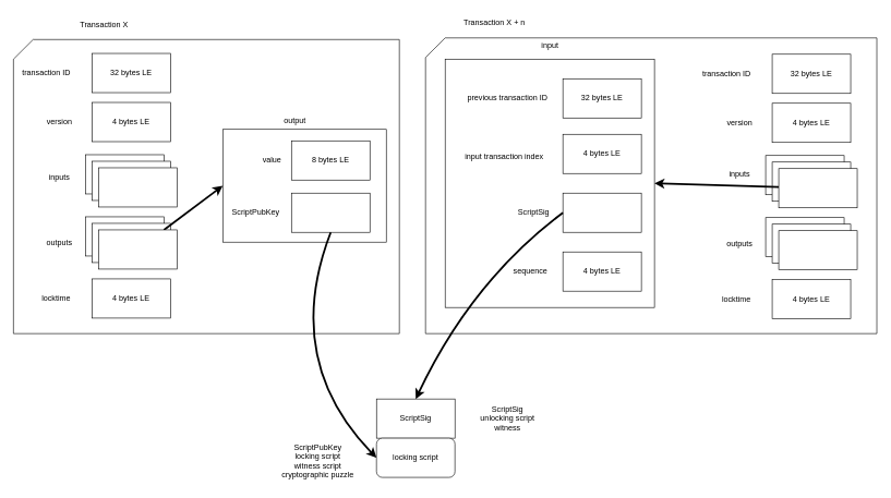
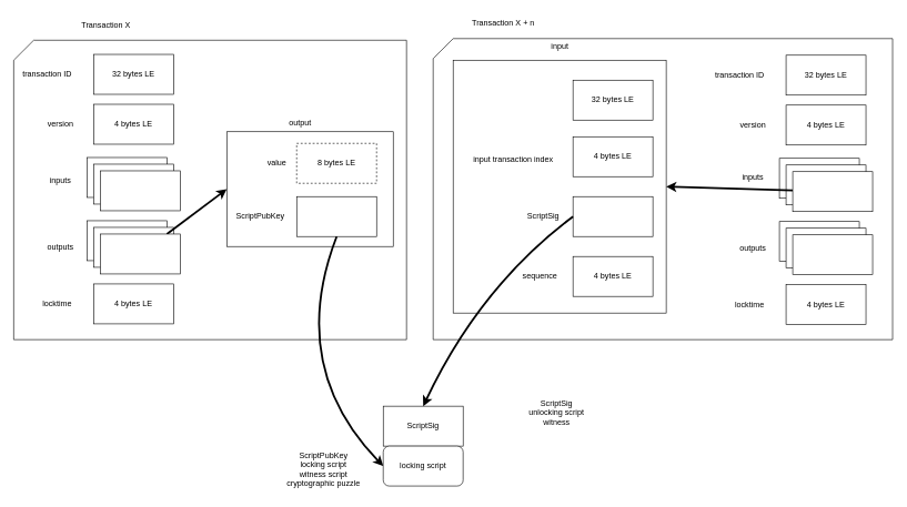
  <mxCell id="0" />
  <mxCell id="1" parent="0" />
  <mxCell id="2" value="" style="shape=card;whiteSpace=wrap;html=1;" vertex="1" parent="1"><mxGeometry x="20" y="60" width="590" height="450" as="geometry" /></mxCell>
  <mxCell id="3" value="" style="shape=card;whiteSpace=wrap;html=1;" vertex="1" parent="1"><mxGeometry x="650" y="57.5" width="690" height="452.5" as="geometry" /></mxCell>
  <mxCell id="4" value="" style="rounded=0;whiteSpace=wrap;html=1;" vertex="1" parent="1"><mxGeometry x="340" y="197.5" width="250" height="172.5" as="geometry" /></mxCell>
  <mxCell id="5" value="" style="rounded=0;whiteSpace=wrap;html=1;" vertex="1" parent="1"><mxGeometry x="680" y="90" width="320" height="380" as="geometry" /></mxCell>
  <mxCell id="6" value="32 bytes LE" style="rounded=0;whiteSpace=wrap;html=1;" vertex="1" parent="1"><mxGeometry x="860" y="120" width="120" height="60" as="geometry" /></mxCell>
- <mxCell id="7" value="previous transaction ID" style="text;html=1;align=center;verticalAlign=middle;resizable=0;points=[];autosize=1;strokeColor=none;fillColor=none;" vertex="1" parent="1"><mxGeometry x="700" y="135" width="150" height="30" as="geometry" /></mxCell>
  <mxCell id="8" value="4 bytes LE" style="rounded=0;whiteSpace=wrap;html=1;" vertex="1" parent="1"><mxGeometry x="860" y="205" width="120" height="60" as="geometry" /></mxCell>
  <mxCell id="9" value="input transaction index" style="text;html=1;align=center;verticalAlign=middle;resizable=0;points=[];autosize=1;strokeColor=none;fillColor=none;" vertex="1" parent="1"><mxGeometry x="690" y="225" width="160" height="30" as="geometry" /></mxCell>
  <mxCell id="10" value="" style="rounded=0;whiteSpace=wrap;html=1;" vertex="1" parent="1"><mxGeometry x="860" y="295" width="120" height="60" as="geometry" /></mxCell>
  <mxCell id="11" style="edgeStyle=none;curved=1;html=1;entryX=0.5;entryY=0;entryDx=0;entryDy=0;strokeWidth=3;exitX=0;exitY=0.5;exitDx=0;exitDy=0;" edge="1" parent="1" source="10" target="54"><mxGeometry relative="1" as="geometry"><Array as="points"><mxPoint x="720" y="430" /></Array></mxGeometry></mxCell>
  <mxCell id="12" value="ScriptSig" style="text;html=1;align=center;verticalAlign=middle;resizable=0;points=[];autosize=1;strokeColor=none;fillColor=none;" vertex="1" parent="1"><mxGeometry x="780" y="310" width="70" height="30" as="geometry" /></mxCell>
  <mxCell id="13" value="4 bytes LE" style="rounded=0;whiteSpace=wrap;html=1;" vertex="1" parent="1"><mxGeometry x="860" y="385" width="120" height="60" as="geometry" /></mxCell>
  <mxCell id="14" value="sequence" style="text;html=1;align=center;verticalAlign=middle;resizable=0;points=[];autosize=1;strokeColor=none;fillColor=none;" vertex="1" parent="1"><mxGeometry x="770" y="400" width="80" height="30" as="geometry" /></mxCell>
- <mxCell id="15" value="8 bytes LE" style="rounded=0;whiteSpace=wrap;html=1;" vertex="1" parent="1"><mxGeometry x="445" y="215" width="120" height="60" as="geometry" /></mxCell>
+ <mxCell id="15" value="8 bytes LE" style="rounded=0;whiteSpace=wrap;html=1;dashed=1;" vertex="1" parent="1"><mxGeometry x="445" y="215" width="120" height="60" as="geometry" /></mxCell>
  <mxCell id="16" value="value" style="text;html=1;align=center;verticalAlign=middle;resizable=0;points=[];autosize=1;strokeColor=none;fillColor=none;" vertex="1" parent="1"><mxGeometry x="390" y="230" width="50" height="30" as="geometry" /></mxCell>
  <mxCell id="17" value="" style="rounded=0;whiteSpace=wrap;html=1;" vertex="1" parent="1"><mxGeometry x="445" y="295" width="120" height="60" as="geometry" /></mxCell>
  <mxCell id="18" style="edgeStyle=none;curved=1;html=1;entryX=0;entryY=0.5;entryDx=0;entryDy=0;strokeWidth=3;exitX=0.5;exitY=1;exitDx=0;exitDy=0;" edge="1" parent="1" source="17" target="55"><mxGeometry relative="1" as="geometry"><Array as="points"><mxPoint x="430" y="550" /></Array></mxGeometry></mxCell>
  <mxCell id="19" value="ScriptPubKey" style="text;html=1;align=center;verticalAlign=middle;resizable=0;points=[];autosize=1;strokeColor=none;fillColor=none;" vertex="1" parent="1"><mxGeometry x="340" y="310" width="100" height="30" as="geometry" /></mxCell>
  <mxCell id="20" value="" style="rounded=0;whiteSpace=wrap;html=1;" vertex="1" parent="1"><mxGeometry x="1170" y="237.5" width="120" height="60" as="geometry" /></mxCell>
  <mxCell id="21" value="4 bytes LE" style="rounded=0;whiteSpace=wrap;html=1;" vertex="1" parent="1"><mxGeometry x="1180" y="157.5" width="120" height="60" as="geometry" /></mxCell>
  <mxCell id="22" value="version" style="text;html=1;align=center;verticalAlign=middle;resizable=0;points=[];autosize=1;strokeColor=none;fillColor=none;" vertex="1" parent="1"><mxGeometry x="1100" y="172.5" width="60" height="30" as="geometry" /></mxCell>
  <mxCell id="23" value="" style="rounded=0;whiteSpace=wrap;html=1;" vertex="1" parent="1"><mxGeometry x="1180" y="247.5" width="120" height="60" as="geometry" /></mxCell>
  <mxCell id="24" style="edgeStyle=none;html=1;entryX=1;entryY=0.5;entryDx=0;entryDy=0;strokeWidth=3;" edge="1" parent="1" source="25" target="5"><mxGeometry relative="1" as="geometry" /></mxCell>
  <mxCell id="25" value="" style="rounded=0;whiteSpace=wrap;html=1;" vertex="1" parent="1"><mxGeometry x="1190" y="257.5" width="120" height="60" as="geometry" /></mxCell>
  <mxCell id="26" value="inputs" style="text;html=1;align=center;verticalAlign=middle;resizable=0;points=[];autosize=1;strokeColor=none;fillColor=none;" vertex="1" parent="1"><mxGeometry x="1100" y="250.5" width="60" height="30" as="geometry" /></mxCell>
  <mxCell id="27" value="" style="rounded=0;whiteSpace=wrap;html=1;" vertex="1" parent="1"><mxGeometry x="1170" y="332.5" width="120" height="60" as="geometry" /></mxCell>
  <mxCell id="28" value="" style="rounded=0;whiteSpace=wrap;html=1;" vertex="1" parent="1"><mxGeometry x="1180" y="342.5" width="120" height="60" as="geometry" /></mxCell>
  <mxCell id="29" value="" style="rounded=0;whiteSpace=wrap;html=1;" vertex="1" parent="1"><mxGeometry x="1190" y="352.5" width="120" height="60" as="geometry" /></mxCell>
  <mxCell id="30" value="outputs" style="text;html=1;align=center;verticalAlign=middle;resizable=0;points=[];autosize=1;strokeColor=none;fillColor=none;" vertex="1" parent="1"><mxGeometry x="1100" y="357.5" width="60" height="30" as="geometry" /></mxCell>
  <mxCell id="31" value="4 bytes LE" style="rounded=0;whiteSpace=wrap;html=1;" vertex="1" parent="1"><mxGeometry x="1180" y="427.5" width="120" height="60" as="geometry" /></mxCell>
  <mxCell id="32" value="locktime" style="text;html=1;align=center;verticalAlign=middle;resizable=0;points=[];autosize=1;strokeColor=none;fillColor=none;" vertex="1" parent="1"><mxGeometry x="1090" y="442.5" width="70" height="30" as="geometry" /></mxCell>
  <mxCell id="33" value="32 bytes LE" style="rounded=0;whiteSpace=wrap;html=1;" vertex="1" parent="1"><mxGeometry x="1180" y="82.5" width="120" height="60" as="geometry" /></mxCell>
  <mxCell id="34" value="transaction ID" style="text;html=1;align=center;verticalAlign=middle;resizable=0;points=[];autosize=1;strokeColor=none;fillColor=none;" vertex="1" parent="1"><mxGeometry x="1060" y="97.5" width="100" height="30" as="geometry" /></mxCell>
  <mxCell id="35" value="Transaction X + n" style="text;html=1;align=center;verticalAlign=middle;resizable=0;points=[];autosize=1;strokeColor=none;fillColor=none;" vertex="1" parent="1"><mxGeometry x="695" y="20" width="120" height="30" as="geometry" /></mxCell>
  <mxCell id="36" value="" style="rounded=0;whiteSpace=wrap;html=1;" vertex="1" parent="1"><mxGeometry x="130" y="236.25" width="120" height="60" as="geometry" /></mxCell>
  <mxCell id="37" value="4 bytes LE" style="rounded=0;whiteSpace=wrap;html=1;" vertex="1" parent="1"><mxGeometry x="140" y="156.25" width="120" height="60" as="geometry" /></mxCell>
  <mxCell id="38" value="version" style="text;html=1;align=center;verticalAlign=middle;resizable=0;points=[];autosize=1;strokeColor=none;fillColor=none;" vertex="1" parent="1"><mxGeometry x="60" y="171.25" width="60" height="30" as="geometry" /></mxCell>
  <mxCell id="39" value="" style="rounded=0;whiteSpace=wrap;html=1;" vertex="1" parent="1"><mxGeometry x="140" y="246.25" width="120" height="60" as="geometry" /></mxCell>
  <mxCell id="40" value="" style="rounded=0;whiteSpace=wrap;html=1;" vertex="1" parent="1"><mxGeometry x="150" y="256.25" width="120" height="60" as="geometry" /></mxCell>
  <mxCell id="41" value="inputs" style="text;html=1;align=center;verticalAlign=middle;resizable=0;points=[];autosize=1;strokeColor=none;fillColor=none;" vertex="1" parent="1"><mxGeometry x="60" y="256.25" width="60" height="30" as="geometry" /></mxCell>
  <mxCell id="42" value="" style="rounded=0;whiteSpace=wrap;html=1;" vertex="1" parent="1"><mxGeometry x="130" y="331.25" width="120" height="60" as="geometry" /></mxCell>
  <mxCell id="43" value="" style="rounded=0;whiteSpace=wrap;html=1;" vertex="1" parent="1"><mxGeometry x="140" y="341.25" width="120" height="60" as="geometry" /></mxCell>
  <mxCell id="44" style="edgeStyle=none;html=1;entryX=0;entryY=0.5;entryDx=0;entryDy=0;strokeWidth=3;" edge="1" parent="1" source="45" target="4"><mxGeometry relative="1" as="geometry" /></mxCell>
  <mxCell id="45" value="" style="rounded=0;whiteSpace=wrap;html=1;" vertex="1" parent="1"><mxGeometry x="150" y="351.25" width="120" height="60" as="geometry" /></mxCell>
  <mxCell id="46" value="outputs" style="text;html=1;align=center;verticalAlign=middle;resizable=0;points=[];autosize=1;strokeColor=none;fillColor=none;" vertex="1" parent="1"><mxGeometry x="60" y="356.25" width="60" height="30" as="geometry" /></mxCell>
  <mxCell id="47" value="4 bytes LE" style="rounded=0;whiteSpace=wrap;html=1;" vertex="1" parent="1"><mxGeometry x="140" y="426.25" width="120" height="60" as="geometry" /></mxCell>
  <mxCell id="48" value="locktime" style="text;html=1;align=center;verticalAlign=middle;resizable=0;points=[];autosize=1;strokeColor=none;fillColor=none;" vertex="1" parent="1"><mxGeometry x="50" y="441.25" width="70" height="30" as="geometry" /></mxCell>
  <mxCell id="49" value="32 bytes LE" style="rounded=0;whiteSpace=wrap;html=1;" vertex="1" parent="1"><mxGeometry x="140" y="81.25" width="120" height="60" as="geometry" /></mxCell>
  <mxCell id="50" value="transaction ID" style="text;html=1;align=center;verticalAlign=middle;resizable=0;points=[];autosize=1;strokeColor=none;fillColor=none;" vertex="1" parent="1"><mxGeometry x="20" y="96.25" width="100" height="30" as="geometry" /></mxCell>
  <mxCell id="51" value="Transaction X&amp;nbsp;" style="text;html=1;align=center;verticalAlign=middle;resizable=0;points=[];autosize=1;strokeColor=none;fillColor=none;" vertex="1" parent="1"><mxGeometry x="110" y="22.5" width="100" height="30" as="geometry" /></mxCell>
  <mxCell id="52" value="output" style="text;html=1;align=center;verticalAlign=middle;resizable=0;points=[];autosize=1;strokeColor=none;fillColor=none;" vertex="1" parent="1"><mxGeometry x="420" y="170" width="60" height="30" as="geometry" /></mxCell>
  <mxCell id="53" value="input" style="text;html=1;align=center;verticalAlign=middle;resizable=0;points=[];autosize=1;strokeColor=none;fillColor=none;" vertex="1" parent="1"><mxGeometry x="815" y="55" width="50" height="30" as="geometry" /></mxCell>
  <mxCell id="54" value="ScriptSig" style="rounded=0;whiteSpace=wrap;html=1;" vertex="1" parent="1"><mxGeometry x="575" y="610" width="120" height="60" as="geometry" /></mxCell>
  <mxCell id="55" value="&lt;span style=&quot;&quot;&gt;locking script&lt;/span&gt;" style="whiteSpace=wrap;html=1;rounded=1;" vertex="1" parent="1"><mxGeometry x="575" y="670" width="120" height="60" as="geometry" /></mxCell>
  <mxCell id="56" value="ScriptPubKey&lt;br&gt;locking script&lt;br&gt;witness script&lt;br&gt;cryptographic puzzle" style="text;html=1;align=center;verticalAlign=middle;resizable=0;points=[];autosize=1;strokeColor=none;fillColor=none;" vertex="1" parent="1"><mxGeometry x="420" y="670" width="130" height="70" as="geometry" /></mxCell>
- <mxCell id="57" value="ScriptSig&lt;br&gt;unlocking script&lt;br&gt;witness" style="text;html=1;align=center;verticalAlign=middle;resizable=0;points=[];autosize=1;strokeColor=none;fillColor=none;" vertex="1" parent="1"><mxGeometry x="720" y="610" width="110" height="60" as="geometry" /></mxCell>
+ <mxCell id="57" value="ScriptSig&lt;br&gt;unlocking script&lt;br&gt;witness" style="text;html=1;align=center;verticalAlign=middle;resizable=0;points=[];autosize=1;strokeColor=none;fillColor=none;" vertex="1" parent="1"><mxGeometry x="780" y="590" width="110" height="60" as="geometry" /></mxCell>
